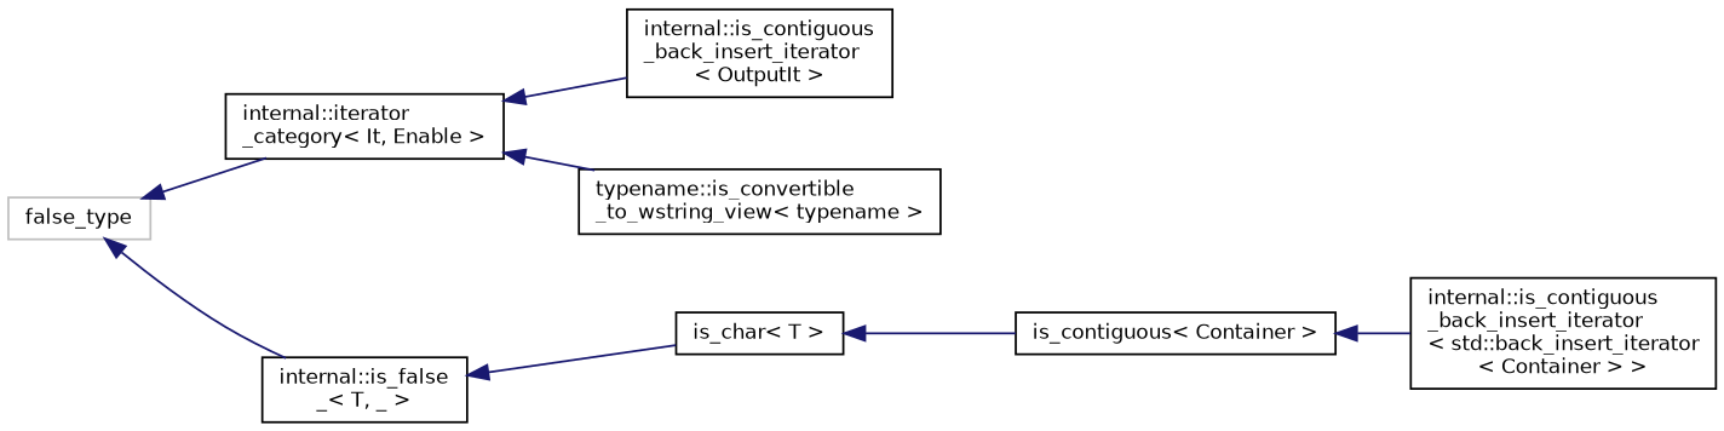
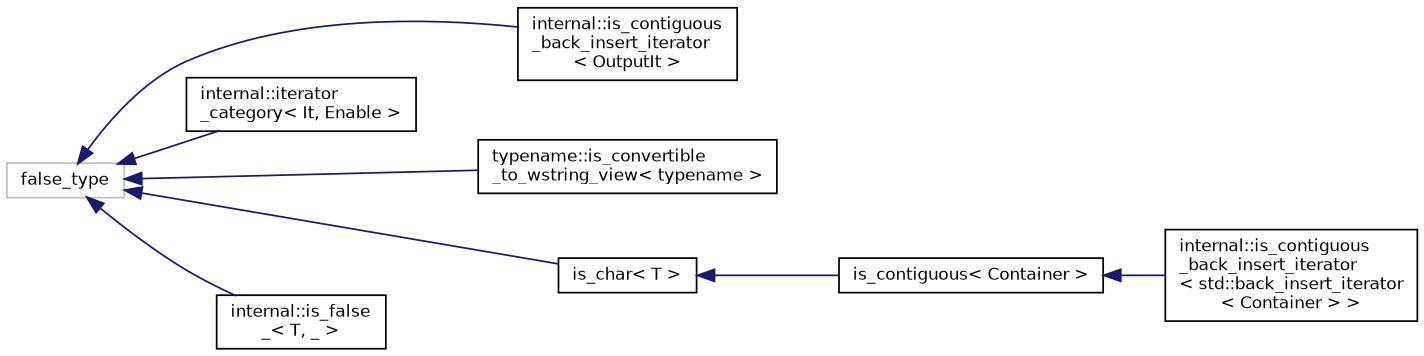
  digraph {
    rankdir=LR
    node [color=black fillcolor=white fontname=Helvetica fontsize=10 shape=record style=filled]
    edge [color=midnightblue dir=back fontname=Helvetica fontsize=10 labelfontname=Helvetica labelfontsize=10 style=solid]
    n1 [color=grey75 height=0.2 label=false_type width=0.4]
    n2 [height=0.2 label="internal::is_contiguous\l_back_insert_iterator\l\< OutputIt \>" width=0.4]
    n3 [height=0.2 label="internal::is_false\l_\< T, _ \>" width=0.4]
    n4 [height=0.2 label="internal::iterator\l_category\< It, Enable \>" width=0.4]
    n5 [height=0.2 label="is_char\< T \>" width=0.4]
    n6 [height=0.2 label="typename::is_convertible\l_to_wstring_view\< typename \>" width=0.4]
    n7 [height=0.2 label="is_contiguous\< Container \>" width=0.4]
    n8 [height=0.2 label="internal::is_contiguous\l_back_insert_iterator\l\< std::back_insert_iterator\l\< Container \> \>" width=0.4]
-   n4 -> n2
+   n1 -> n2
    n1 -> n3
    n1 -> n4
-   n3 -> n5
-   n4 -> n6
+   n1 -> n5
+   n1 -> n6
    n5 -> n7
    n7 -> n8
  }
